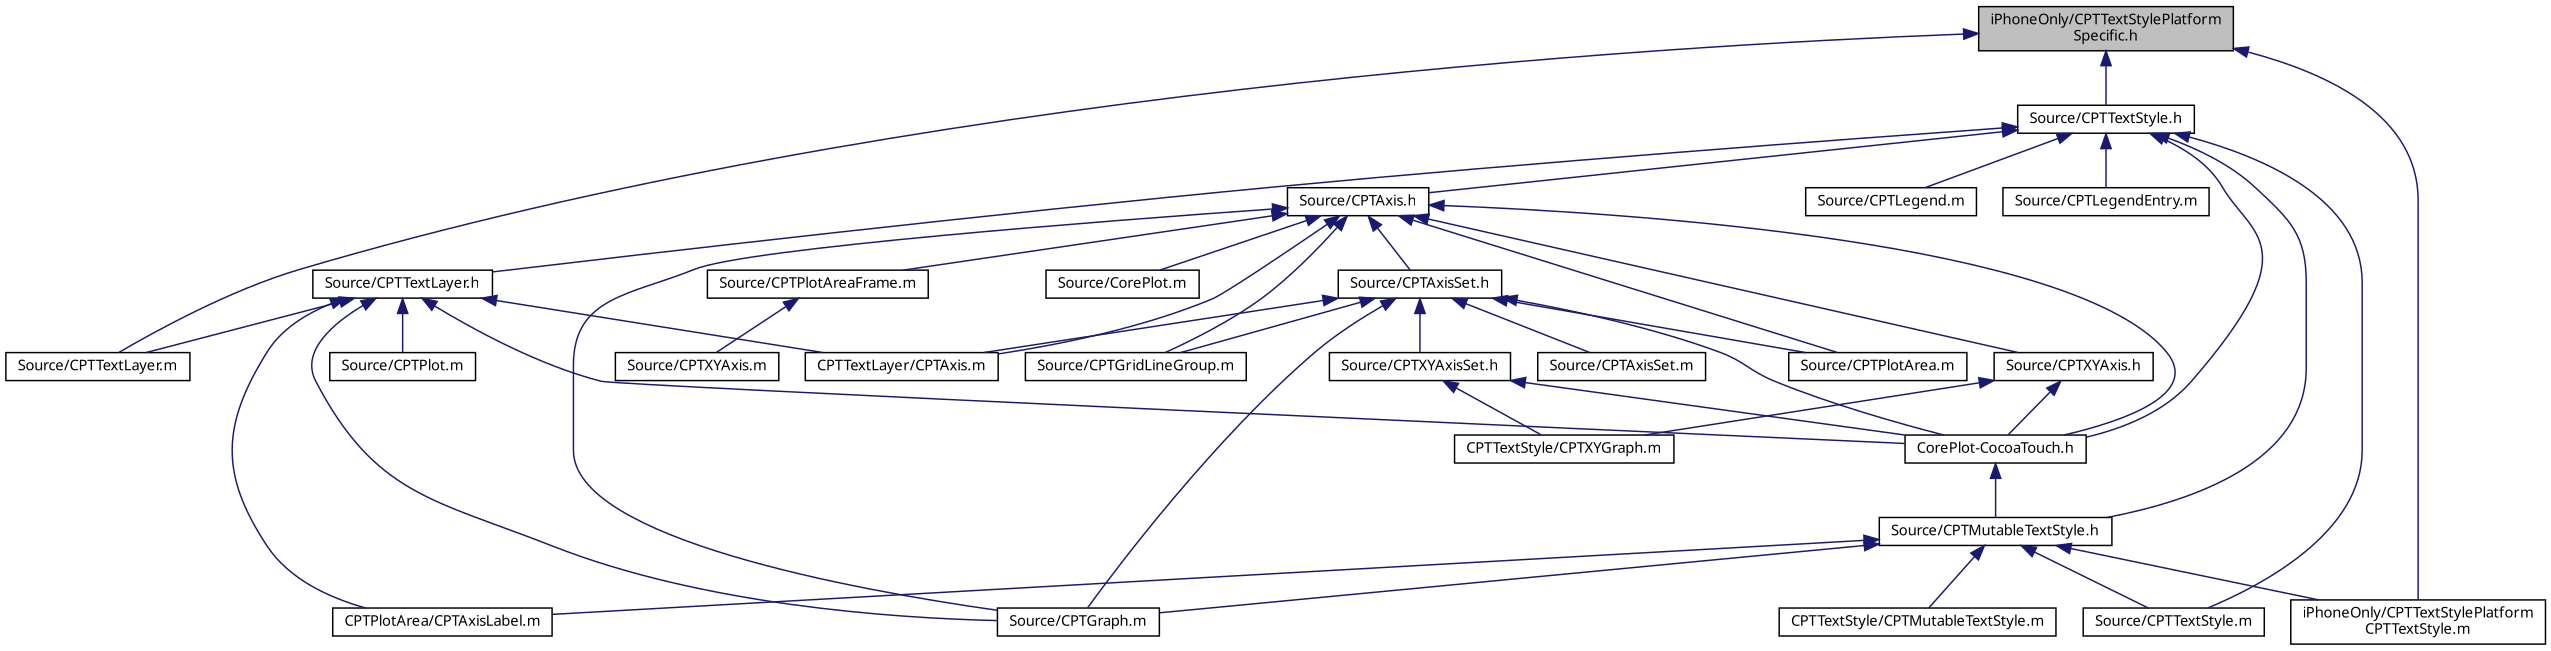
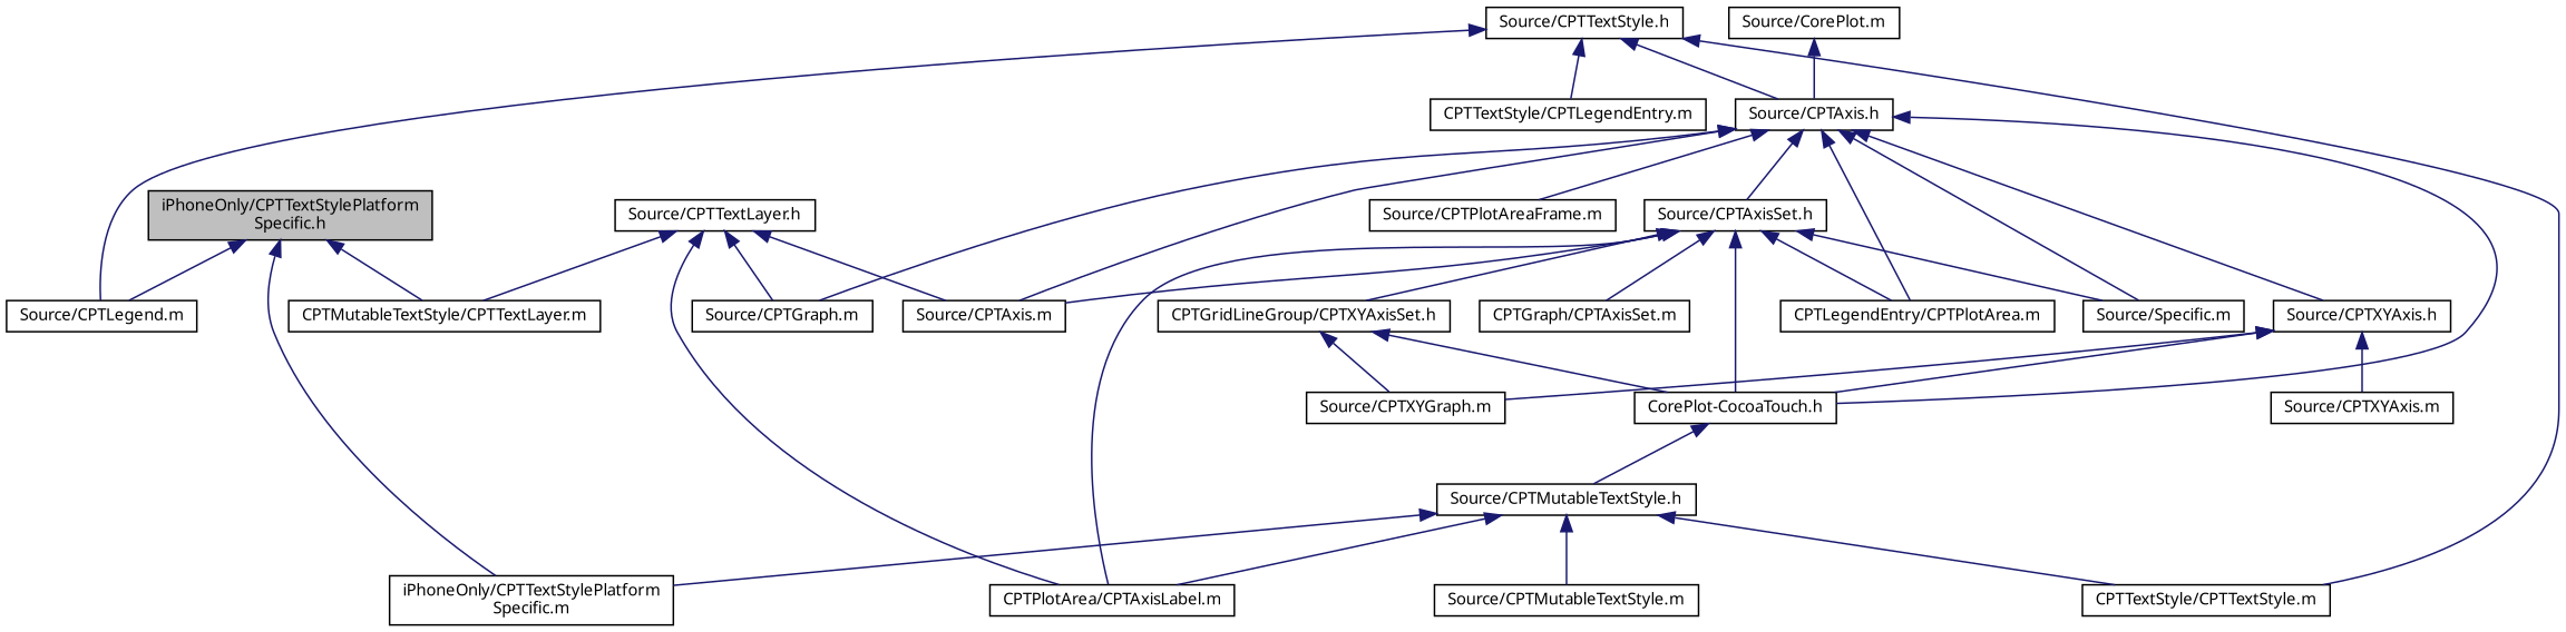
  digraph {
    node [color=black fontname="Lucinda Grande" fontsize=10 shape=record]
    edge [color=midnightblue dir=back fontname="Lucinda Grande" fontsize=10 labelfontname="Lucinda Grande" labelfontsize=10 style=solid]
    n1 [fillcolor=grey75 fontcolor=black height=0.2 label="iPhoneOnly/CPTTextStylePlatform\lSpecific.h" style=filled width=0.4]
    n2 [height=0.2 label="Source/CPTTextStyle.h" width=0.4]
-   n3 [height=0.2 label="Source/CPTTextLayer.m" width=0.4]
-   n4 [height=0.2 label="iPhoneOnly/CPTTextStylePlatform\lCPTTextStyle.m" width=0.4]
+   n3 [height=0.2 label="CPTMutableTextStyle/CPTTextLayer.m" width=0.4]
+   n4 [height=0.2 label="iPhoneOnly/CPTTextStylePlatform\lSpecific.m" width=0.4]
    n5 [height=0.2 label="CorePlot-CocoaTouch.h" width=0.4]
    n6 [height=0.2 label="Source/CPTAxis.h" width=0.4]
    n7 [height=0.2 label="Source/CPTTextLayer.h" width=0.4]
    n8 [height=0.2 label="Source/CPTLegend.m" width=0.4]
-   n9 [height=0.2 label="Source/CPTLegendEntry.m" width=0.4]
+   n9 [height=0.2 label="CPTTextStyle/CPTLegendEntry.m" width=0.4]
    n10 [height=0.2 label="Source/CPTMutableTextStyle.h" width=0.4]
-   n11 [height=0.2 label="Source/CPTTextStyle.m" width=0.4]
-   n12 [height=0.2 label="CPTTextLayer/CPTAxis.m" width=0.4]
+   n11 [height=0.2 label="CPTTextStyle/CPTTextStyle.m" width=0.4]
+   n12 [height=0.2 label="Source/CPTAxis.m" width=0.4]
    n13 [height=0.2 label="Source/CPTAxisSet.h" width=0.4]
    n14 [height=0.2 label="Source/CPTGraph.m" width=0.4]
-   n15 [height=0.2 label="Source/CPTGridLineGroup.m" width=0.4]
-   n16 [height=0.2 label="Source/CPTPlotArea.m" width=0.4]
+   n15 [height=0.2 label="Source/Specific.m" width=0.4]
+   n16 [height=0.2 label="CPTLegendEntry/CPTPlotArea.m" width=0.4]
    n17 [height=0.2 label="Source/CorePlot.m" width=0.4]
    n18 [height=0.2 label="Source/CPTXYAxis.h" width=0.4]
    n19 [height=0.2 label="Source/CPTPlotAreaFrame.m" width=0.4]
    n20 [height=0.2 label="CPTPlotArea/CPTAxisLabel.m" width=0.4]
-   n21 [height=0.2 label="Source/CPTPlot.m" width=0.4]
-   n22 [height=0.2 label="CPTTextStyle/CPTMutableTextStyle.m" width=0.4]
-   n23 [height=0.2 label="Source/CPTAxisSet.m" width=0.4]
-   n24 [height=0.2 label="Source/CPTXYAxisSet.h" width=0.4]
-   n25 [height=0.2 label="CPTTextStyle/CPTXYGraph.m" width=0.4]
+   n22 [height=0.2 label="Source/CPTMutableTextStyle.m" width=0.4]
+   n23 [height=0.2 label="CPTGraph/CPTAxisSet.m" width=0.4]
+   n24 [height=0.2 label="CPTGridLineGroup/CPTXYAxisSet.h" width=0.4]
+   n25 [height=0.2 label="Source/CPTXYGraph.m" width=0.4]
    n26 [height=0.2 label="Source/CPTXYAxis.m" width=0.4]
-   n1 -> n2
+   n1 -> n8
    n1 -> n3
    n1 -> n4
-   n2 -> n5
    n2 -> n6
-   n2 -> n7
    n2 -> n8
    n2 -> n9
-   n2 -> n10
    n2 -> n11
    n5 -> n10
    n6 -> n5
    n6 -> n12
    n6 -> n13
    n6 -> n14
    n6 -> n15
    n6 -> n16
-   n6 -> n17
+   n17 -> n6
    n6 -> n18
    n6 -> n19
    n7 -> n3
-   n7 -> n5
    n7 -> n12
    n7 -> n14
    n7 -> n20
-   n7 -> n21
    n10 -> n4
    n10 -> n11
-   n10 -> n14
    n10 -> n20
    n10 -> n22
    n13 -> n5
    n13 -> n12
-   n13 -> n14
+   n13 -> n20
    n13 -> n15
    n13 -> n16
    n13 -> n23
    n13 -> n24
    n18 -> n5
    n18 -> n25
-   n19 -> n26
+   n18 -> n26
    n24 -> n5
    n24 -> n25
  }
